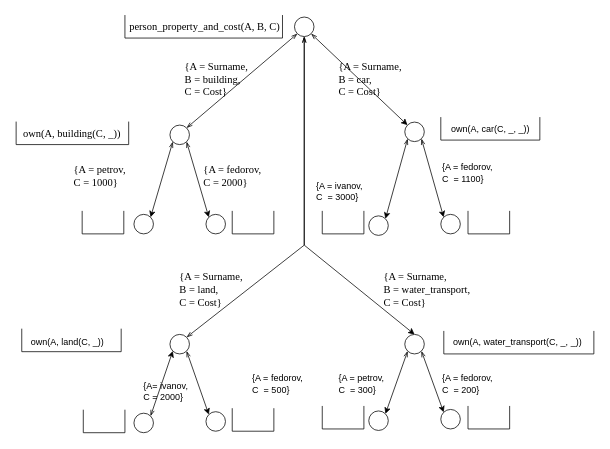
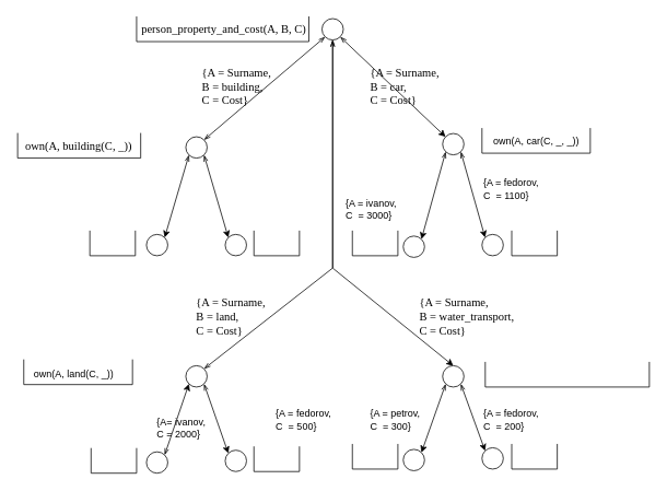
  <mxCell id="0" />
  <mxCell id="1" parent="0" />
  <mxCell id="2" style="rounded=0;orthogonalLoop=1;jettySize=auto;html=1;exitX=0;exitY=1;exitDx=0;exitDy=0;entryX=1;entryY=0;entryDx=0;entryDy=0;fontFamily=Times New Roman;fontSize=14;endArrow=openThin;endFill=0;startArrow=openThin;startFill=0;" parent="1" source="6" target="11" edge="1"><mxGeometry relative="1" as="geometry" /></mxCell>
  <mxCell id="3" style="edgeStyle=none;rounded=0;orthogonalLoop=1;jettySize=auto;html=1;exitX=0.5;exitY=1;exitDx=0;exitDy=0;entryX=1;entryY=0;entryDx=0;entryDy=0;fontFamily=Times New Roman;fontSize=14;startArrow=openThin;startFill=0;endArrow=openThin;endFill=0;" parent="1" source="6" target="13" edge="1"><mxGeometry relative="1" as="geometry"><Array as="points"><mxPoint x="405" y="326" /></Array></mxGeometry></mxCell>
  <mxCell id="4" style="rounded=0;orthogonalLoop=1;jettySize=auto;html=1;exitX=0.5;exitY=1;exitDx=0;exitDy=0;entryX=0.5;entryY=0;entryDx=0;entryDy=0;startArrow=openThin;startFill=0;" parent="1" source="6" target="28" edge="1"><mxGeometry relative="1" as="geometry"><Array as="points"><mxPoint x="405" y="326" /></Array></mxGeometry></mxCell>
  <mxCell id="5" style="edgeStyle=none;rounded=0;orthogonalLoop=1;jettySize=auto;html=1;exitX=1;exitY=1;exitDx=0;exitDy=0;startArrow=openThin;startFill=0;" parent="1" source="6" target="33" edge="1"><mxGeometry relative="1" as="geometry" /></mxCell>
  <mxCell id="6" value="" style="ellipse;whiteSpace=wrap;html=1;aspect=fixed;fontSize=14;fontFamily=Times New Roman;" parent="1" vertex="1"><mxGeometry x="392" y="22" width="26" height="26" as="geometry" /></mxCell>
  <mxCell id="7" value="person_property_and_cost(A, B, C)" style="text;html=1;align=center;verticalAlign=middle;resizable=0;points=[];autosize=1;strokeColor=none;fillColor=none;fontSize=14;fontFamily=Times New Roman;" parent="1" vertex="1"><mxGeometry x="162" y="26" width="220" height="20" as="geometry" /></mxCell>
  <mxCell id="8" value="" style="shape=partialRectangle;whiteSpace=wrap;html=1;bottom=1;right=1;left=1;top=0;fillColor=none;routingCenterX=-0.5;fontSize=14;fontFamily=Times New Roman;" parent="1" vertex="1"><mxGeometry x="166" y="20" width="210" height="30" as="geometry" /></mxCell>
  <mxCell id="9" style="edgeStyle=none;rounded=0;orthogonalLoop=1;jettySize=auto;html=1;exitX=0;exitY=1;exitDx=0;exitDy=0;entryX=1;entryY=0;entryDx=0;entryDy=0;startArrow=openThin;startFill=0;" parent="1" source="11" target="17" edge="1"><mxGeometry relative="1" as="geometry" /></mxCell>
  <mxCell id="10" style="edgeStyle=none;rounded=0;orthogonalLoop=1;jettySize=auto;html=1;exitX=1;exitY=1;exitDx=0;exitDy=0;entryX=0;entryY=0;entryDx=0;entryDy=0;startArrow=openThin;startFill=0;" parent="1" source="11" target="19" edge="1"><mxGeometry relative="1" as="geometry" /></mxCell>
  <mxCell id="11" value="" style="ellipse;whiteSpace=wrap;html=1;aspect=fixed;fontSize=14;fontFamily=Times New Roman;" parent="1" vertex="1"><mxGeometry x="226" y="166" width="26" height="26" as="geometry" /></mxCell>
  <mxCell id="12" style="edgeStyle=none;rounded=0;orthogonalLoop=1;jettySize=auto;html=1;exitX=1;exitY=1;exitDx=0;exitDy=0;entryX=0;entryY=0;entryDx=0;entryDy=0;startArrow=openThin;startFill=0;" parent="1" source="13" target="43" edge="1"><mxGeometry relative="1" as="geometry" /></mxCell>
  <mxCell id="13" value="" style="ellipse;whiteSpace=wrap;html=1;aspect=fixed;fontSize=14;fontFamily=Times New Roman;" parent="1" vertex="1"><mxGeometry x="226" y="445" width="26" height="26" as="geometry" /></mxCell>
  <mxCell id="14" value="{A = Surname,&lt;br&gt;B = building, &lt;br&gt;&lt;div style=&quot;&quot;&gt;&lt;span style=&quot;background-color: initial;&quot;&gt;C = Cost}&lt;/span&gt;&lt;/div&gt;" style="text;html=1;align=left;verticalAlign=middle;resizable=0;points=[];autosize=1;strokeColor=none;fillColor=none;fontSize=14;fontFamily=Times New Roman;" parent="1" vertex="1"><mxGeometry x="244" y="76" width="100" height="60" as="geometry" /></mxCell>
  <mxCell id="15" value="own(A, building(C, _))" style="text;html=1;align=center;verticalAlign=middle;resizable=0;points=[];autosize=1;strokeColor=none;fillColor=none;fontSize=14;fontFamily=Times New Roman;" parent="1" vertex="1"><mxGeometry x="20" y="168" width="150" height="20" as="geometry" /></mxCell>
  <mxCell id="16" value="" style="shape=partialRectangle;whiteSpace=wrap;html=1;bottom=1;right=1;left=1;top=0;fillColor=none;routingCenterX=-0.5;fontSize=14;fontFamily=Times New Roman;" parent="1" vertex="1"><mxGeometry x="21" y="162" width="150" height="30" as="geometry" /></mxCell>
  <mxCell id="17" value="" style="ellipse;whiteSpace=wrap;html=1;aspect=fixed;fontSize=14;fontFamily=Times New Roman;" parent="1" vertex="1"><mxGeometry x="178" y="285" width="26" height="26" as="geometry" /></mxCell>
- <mxCell id="18" value="{A = petrov, &lt;br&gt;C = 1000}" style="text;html=1;align=left;verticalAlign=middle;resizable=0;points=[];autosize=1;strokeColor=none;fillColor=none;fontSize=14;fontFamily=Times New Roman;" parent="1" vertex="1"><mxGeometry x="96" y="215" width="80" height="40" as="geometry" /></mxCell>
  <mxCell id="19" value="" style="ellipse;whiteSpace=wrap;html=1;aspect=fixed;fontSize=14;fontFamily=Times New Roman;" parent="1" vertex="1"><mxGeometry x="274" y="285" width="26" height="26" as="geometry" /></mxCell>
- <mxCell id="20" value="{A = fedorov, &lt;br&gt;C = 2000}" style="text;html=1;align=left;verticalAlign=middle;resizable=0;points=[];autosize=1;strokeColor=none;fillColor=none;fontSize=14;fontFamily=Times New Roman;" parent="1" vertex="1"><mxGeometry x="269" y="215" width="90" height="40" as="geometry" /></mxCell>
  <mxCell id="21" value="{A = Surname,&lt;br&gt;B = land, &lt;br&gt;&lt;div style=&quot;&quot;&gt;&lt;span style=&quot;background-color: initial;&quot;&gt;C = Cost}&lt;/span&gt;&lt;/div&gt;" style="text;html=1;align=left;verticalAlign=middle;resizable=0;points=[];autosize=1;strokeColor=none;fillColor=none;fontSize=14;fontFamily=Times New Roman;" parent="1" vertex="1"><mxGeometry x="237" y="356" width="100" height="60" as="geometry" /></mxCell>
  <mxCell id="22" style="edgeStyle=none;rounded=0;orthogonalLoop=1;jettySize=auto;html=1;exitX=1;exitY=0;exitDx=0;exitDy=0;entryX=0;entryY=1;entryDx=0;entryDy=0;startArrow=openThin;startFill=0;" parent="1" source="23" target="13" edge="1"><mxGeometry relative="1" as="geometry" /></mxCell>
  <mxCell id="23" value="" style="ellipse;whiteSpace=wrap;html=1;aspect=fixed;fontSize=14;fontFamily=Times New Roman;" parent="1" vertex="1"><mxGeometry x="178" y="550" width="26" height="26" as="geometry" /></mxCell>
  <mxCell id="24" value="{A= ivanov, &lt;br&gt;C = 2000}" style="text;html=1;align=left;verticalAlign=middle;resizable=0;points=[];autosize=1;strokeColor=none;fillColor=none;" parent="1" vertex="1"><mxGeometry x="189" y="506" width="70" height="30" as="geometry" /></mxCell>
  <mxCell id="25" value="{A = fedorov, &lt;br&gt;C&amp;nbsp; = 500}" style="text;html=1;align=left;verticalAlign=middle;resizable=0;points=[];autosize=1;strokeColor=none;fillColor=none;" parent="1" vertex="1"><mxGeometry x="334" y="496" width="80" height="30" as="geometry" /></mxCell>
  <mxCell id="26" style="edgeStyle=none;rounded=0;orthogonalLoop=1;jettySize=auto;html=1;exitX=0;exitY=1;exitDx=0;exitDy=0;entryX=1;entryY=0;entryDx=0;entryDy=0;startArrow=openThin;startFill=0;" parent="1" source="28" target="44" edge="1"><mxGeometry relative="1" as="geometry" /></mxCell>
  <mxCell id="27" style="edgeStyle=none;rounded=0;orthogonalLoop=1;jettySize=auto;html=1;exitX=1;exitY=1;exitDx=0;exitDy=0;entryX=0;entryY=0;entryDx=0;entryDy=0;startArrow=openThin;startFill=0;" parent="1" source="28" target="45" edge="1"><mxGeometry relative="1" as="geometry" /></mxCell>
  <mxCell id="28" value="" style="ellipse;whiteSpace=wrap;html=1;aspect=fixed;fontSize=14;fontFamily=Times New Roman;" parent="1" vertex="1"><mxGeometry x="539" y="445" width="26" height="26" as="geometry" /></mxCell>
  <mxCell id="29" value="{A = petrov, &lt;br&gt;C&amp;nbsp; = 300}" style="text;html=1;align=left;verticalAlign=middle;resizable=0;points=[];autosize=1;strokeColor=none;fillColor=none;" parent="1" vertex="1"><mxGeometry x="449" y="496" width="80" height="30" as="geometry" /></mxCell>
  <mxCell id="30" value="{A = fedorov, &lt;br&gt;C&amp;nbsp; = 200}" style="text;html=1;align=left;verticalAlign=middle;resizable=0;points=[];autosize=1;strokeColor=none;fillColor=none;" parent="1" vertex="1"><mxGeometry x="587" y="496" width="80" height="30" as="geometry" /></mxCell>
  <mxCell id="31" style="edgeStyle=none;rounded=0;orthogonalLoop=1;jettySize=auto;html=1;exitX=0;exitY=1;exitDx=0;exitDy=0;entryX=1;entryY=0;entryDx=0;entryDy=0;startArrow=openThin;startFill=0;" parent="1" source="33" target="47" edge="1"><mxGeometry relative="1" as="geometry" /></mxCell>
  <mxCell id="32" style="edgeStyle=none;rounded=0;orthogonalLoop=1;jettySize=auto;html=1;exitX=1;exitY=1;exitDx=0;exitDy=0;entryX=0;entryY=0;entryDx=0;entryDy=0;startArrow=openThin;startFill=0;" parent="1" source="33" target="48" edge="1"><mxGeometry relative="1" as="geometry" /></mxCell>
  <mxCell id="33" value="" style="ellipse;whiteSpace=wrap;html=1;aspect=fixed;fontSize=14;fontFamily=Times New Roman;" parent="1" vertex="1"><mxGeometry x="539" y="162" width="26" height="26" as="geometry" /></mxCell>
  <mxCell id="34" value="{A = ivanov, &lt;br&gt;C&amp;nbsp; = 3000}" style="text;html=1;align=left;verticalAlign=middle;resizable=0;points=[];autosize=1;strokeColor=none;fillColor=none;" parent="1" vertex="1"><mxGeometry x="419" y="240" width="80" height="30" as="geometry" /></mxCell>
  <mxCell id="35" value="{A = fedorov, &lt;br&gt;C&amp;nbsp; = 1100}" style="text;html=1;align=left;verticalAlign=middle;resizable=0;points=[];autosize=1;strokeColor=none;fillColor=none;" parent="1" vertex="1"><mxGeometry x="587" y="215" width="80" height="30" as="geometry" /></mxCell>
  <mxCell id="36" value="{A = Surname,&lt;br&gt;B = water_transport, &lt;br&gt;&lt;div style=&quot;&quot;&gt;&lt;span style=&quot;background-color: initial;&quot;&gt;C = Cost}&lt;/span&gt;&lt;/div&gt;" style="text;html=1;align=left;verticalAlign=middle;resizable=0;points=[];autosize=1;strokeColor=none;fillColor=none;fontSize=14;fontFamily=Times New Roman;" parent="1" vertex="1"><mxGeometry x="509" y="356" width="130" height="60" as="geometry" /></mxCell>
  <mxCell id="37" value="" style="shape=partialRectangle;whiteSpace=wrap;html=1;bottom=1;right=1;left=1;top=0;fillColor=none;routingCenterX=-0.5;fontSize=14;fontFamily=Times New Roman;" parent="1" vertex="1"><mxGeometry x="309" y="544" width="55.5" height="30" as="geometry" /></mxCell>
  <mxCell id="38" value="" style="shape=partialRectangle;whiteSpace=wrap;html=1;bottom=1;right=1;left=1;top=0;fillColor=none;routingCenterX=-0.5;fontSize=14;fontFamily=Times New Roman;" parent="1" vertex="1"><mxGeometry x="110.5" y="546" width="55.5" height="30" as="geometry" /></mxCell>
  <mxCell id="39" value="" style="shape=partialRectangle;whiteSpace=wrap;html=1;bottom=1;right=1;left=1;top=0;fillColor=none;routingCenterX=-0.5;fontSize=14;fontFamily=Times New Roman;" parent="1" vertex="1"><mxGeometry x="109" y="281" width="55.5" height="30" as="geometry" /></mxCell>
  <mxCell id="40" value="" style="shape=partialRectangle;whiteSpace=wrap;html=1;bottom=1;right=1;left=1;top=0;fillColor=none;routingCenterX=-0.5;fontSize=14;fontFamily=Times New Roman;" parent="1" vertex="1"><mxGeometry x="429" y="281" width="55.5" height="30" as="geometry" /></mxCell>
  <mxCell id="41" value="" style="shape=partialRectangle;whiteSpace=wrap;html=1;bottom=1;right=1;left=1;top=0;fillColor=none;routingCenterX=-0.5;fontSize=14;fontFamily=Times New Roman;" parent="1" vertex="1"><mxGeometry x="429" y="541" width="55.5" height="30" as="geometry" /></mxCell>
  <mxCell id="42" value="" style="shape=partialRectangle;whiteSpace=wrap;html=1;bottom=1;right=1;left=1;top=0;fillColor=none;routingCenterX=-0.5;fontSize=14;fontFamily=Times New Roman;" parent="1" vertex="1"><mxGeometry x="623.25" y="541" width="55.5" height="30" as="geometry" /></mxCell>
  <mxCell id="43" value="" style="ellipse;whiteSpace=wrap;html=1;aspect=fixed;fontSize=14;fontFamily=Times New Roman;" parent="1" vertex="1"><mxGeometry x="274" y="548" width="26" height="26" as="geometry" /></mxCell>
  <mxCell id="44" value="" style="ellipse;whiteSpace=wrap;html=1;aspect=fixed;fontSize=14;fontFamily=Times New Roman;" parent="1" vertex="1"><mxGeometry x="491" y="547" width="26" height="26" as="geometry" /></mxCell>
  <mxCell id="45" value="" style="ellipse;whiteSpace=wrap;html=1;aspect=fixed;fontSize=14;fontFamily=Times New Roman;" parent="1" vertex="1"><mxGeometry x="587" y="545" width="26" height="26" as="geometry" /></mxCell>
  <mxCell id="46" value="{A = Surname,&lt;br&gt;B = car, &lt;br&gt;&lt;div style=&quot;&quot;&gt;&lt;span style=&quot;background-color: initial;&quot;&gt;C = Cost}&lt;/span&gt;&lt;/div&gt;" style="text;html=1;align=left;verticalAlign=middle;resizable=0;points=[];autosize=1;strokeColor=none;fillColor=none;fontSize=14;fontFamily=Times New Roman;" parent="1" vertex="1"><mxGeometry x="449" y="76" width="100" height="60" as="geometry" /></mxCell>
  <mxCell id="47" value="" style="ellipse;whiteSpace=wrap;html=1;aspect=fixed;fontSize=14;fontFamily=Times New Roman;" parent="1" vertex="1"><mxGeometry x="491" y="287" width="26" height="26" as="geometry" /></mxCell>
  <mxCell id="48" value="" style="ellipse;whiteSpace=wrap;html=1;aspect=fixed;fontSize=14;fontFamily=Times New Roman;" parent="1" vertex="1"><mxGeometry x="587" y="285" width="26" height="26" as="geometry" /></mxCell>
  <mxCell id="49" value="" style="shape=partialRectangle;whiteSpace=wrap;html=1;bottom=1;right=1;left=1;top=0;fillColor=none;routingCenterX=-0.5;fontSize=14;fontFamily=Times New Roman;" parent="1" vertex="1"><mxGeometry x="623.25" y="281" width="55.5" height="30" as="geometry" /></mxCell>
  <mxCell id="50" value="" style="shape=partialRectangle;whiteSpace=wrap;html=1;bottom=1;right=1;left=1;top=0;fillColor=none;routingCenterX=-0.5;fontSize=14;fontFamily=Times New Roman;" parent="1" vertex="1"><mxGeometry x="309" y="281" width="55.5" height="30" as="geometry" /></mxCell>
  <mxCell id="51" value="own(A, land(C, _))" style="text;whiteSpace=wrap;html=1;" parent="1" vertex="1"><mxGeometry x="39" y="441" width="180" height="30" as="geometry" /></mxCell>
  <mxCell id="52" value="" style="shape=partialRectangle;whiteSpace=wrap;html=1;bottom=1;right=1;left=1;top=0;fillColor=none;routingCenterX=-0.5;fontSize=14;fontFamily=Times New Roman;" parent="1" vertex="1"><mxGeometry x="28.5" y="438" width="132.5" height="30" as="geometry" /></mxCell>
- <mxCell id="53" value="own(A, water_transport(C, _, _))" style="text;html=1;align=center;verticalAlign=middle;resizable=0;points=[];autosize=1;strokeColor=none;fillColor=none;" parent="1" vertex="1"><mxGeometry x="594" y="446" width="190" height="20" as="geometry" /></mxCell>
  <mxCell id="54" value="" style="shape=partialRectangle;whiteSpace=wrap;html=1;bottom=1;right=1;left=1;top=0;fillColor=none;routingCenterX=-0.5;fontSize=14;fontFamily=Times New Roman;" parent="1" vertex="1"><mxGeometry x="591" y="441" width="200" height="30" as="geometry" /></mxCell>
  <mxCell id="55" value="own(A, car(C, _, _))" style="text;whiteSpace=wrap;html=1;" parent="1" vertex="1"><mxGeometry x="599" y="158" width="190" height="30" as="geometry" /></mxCell>
  <mxCell id="56" value="" style="shape=partialRectangle;whiteSpace=wrap;html=1;bottom=1;right=1;left=1;top=0;fillColor=none;routingCenterX=-0.5;fontSize=14;fontFamily=Times New Roman;" parent="1" vertex="1"><mxGeometry x="587" y="156" width="132" height="30" as="geometry" /></mxCell>
